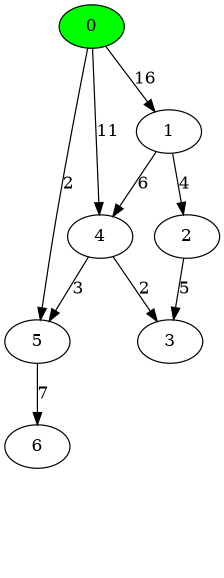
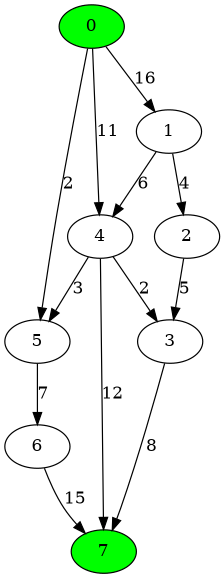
  digraph {
    n1 [fillcolor=green label=0 style=filled]
    n2 [label=1]
    n3 [label=4]
    n4 [label=5]
    n5 [label=2]
    n6 [label=3]
+   n7 [fillcolor=green label=7 style=filled]
    n8 [label=6]
    n1 -> n2 [label=16]
    n1 -> n3 [label=11]
    n1 -> n4 [label=2]
    n2 -> n3 [label=6]
    n2 -> n5 [label=4]
    n3 -> n4 [label=3]
    n3 -> n6 [label=2]
+   n3 -> n7 [label=12]
    n4 -> n8 [label=7]
    n5 -> n6 [label=5]
+   n6 -> n7 [label=8]
+   n8 -> n7 [label=15]
  }
